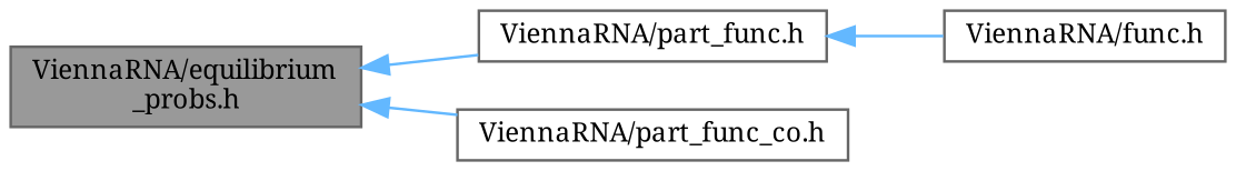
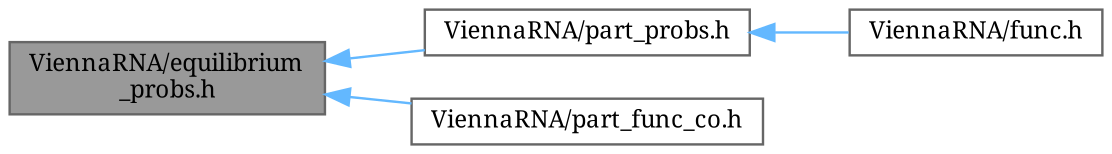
  digraph {
    fontname="Noto Serif"
    rankdir=LR
    node [color=grey40 fillcolor=white fontname="Noto Serif" fontsize=10 shape=box style=filled]
    edge [color=steelblue1 dir=back fontname="Noto Serif" fontsize=10 labelfontname=Helvetica labelfontsize=10 style=solid]
    n1 [color=gray40 fillcolor=grey60 fontcolor=black height=0.2 label="ViennaRNA/equilibrium\l_probs.h" width=0.4]
-   n2 [height=0.2 label="ViennaRNA/part_func.h" width=0.4]
+   n2 [height=0.2 label="ViennaRNA/part_probs.h" width=0.4]
    n3 [height=0.2 label="ViennaRNA/part_func_co.h" width=0.4]
    n4 [height=0.2 label="ViennaRNA/func.h" width=0.4]
    n1 -> n2
    n1 -> n3
    n2 -> n4
  }
